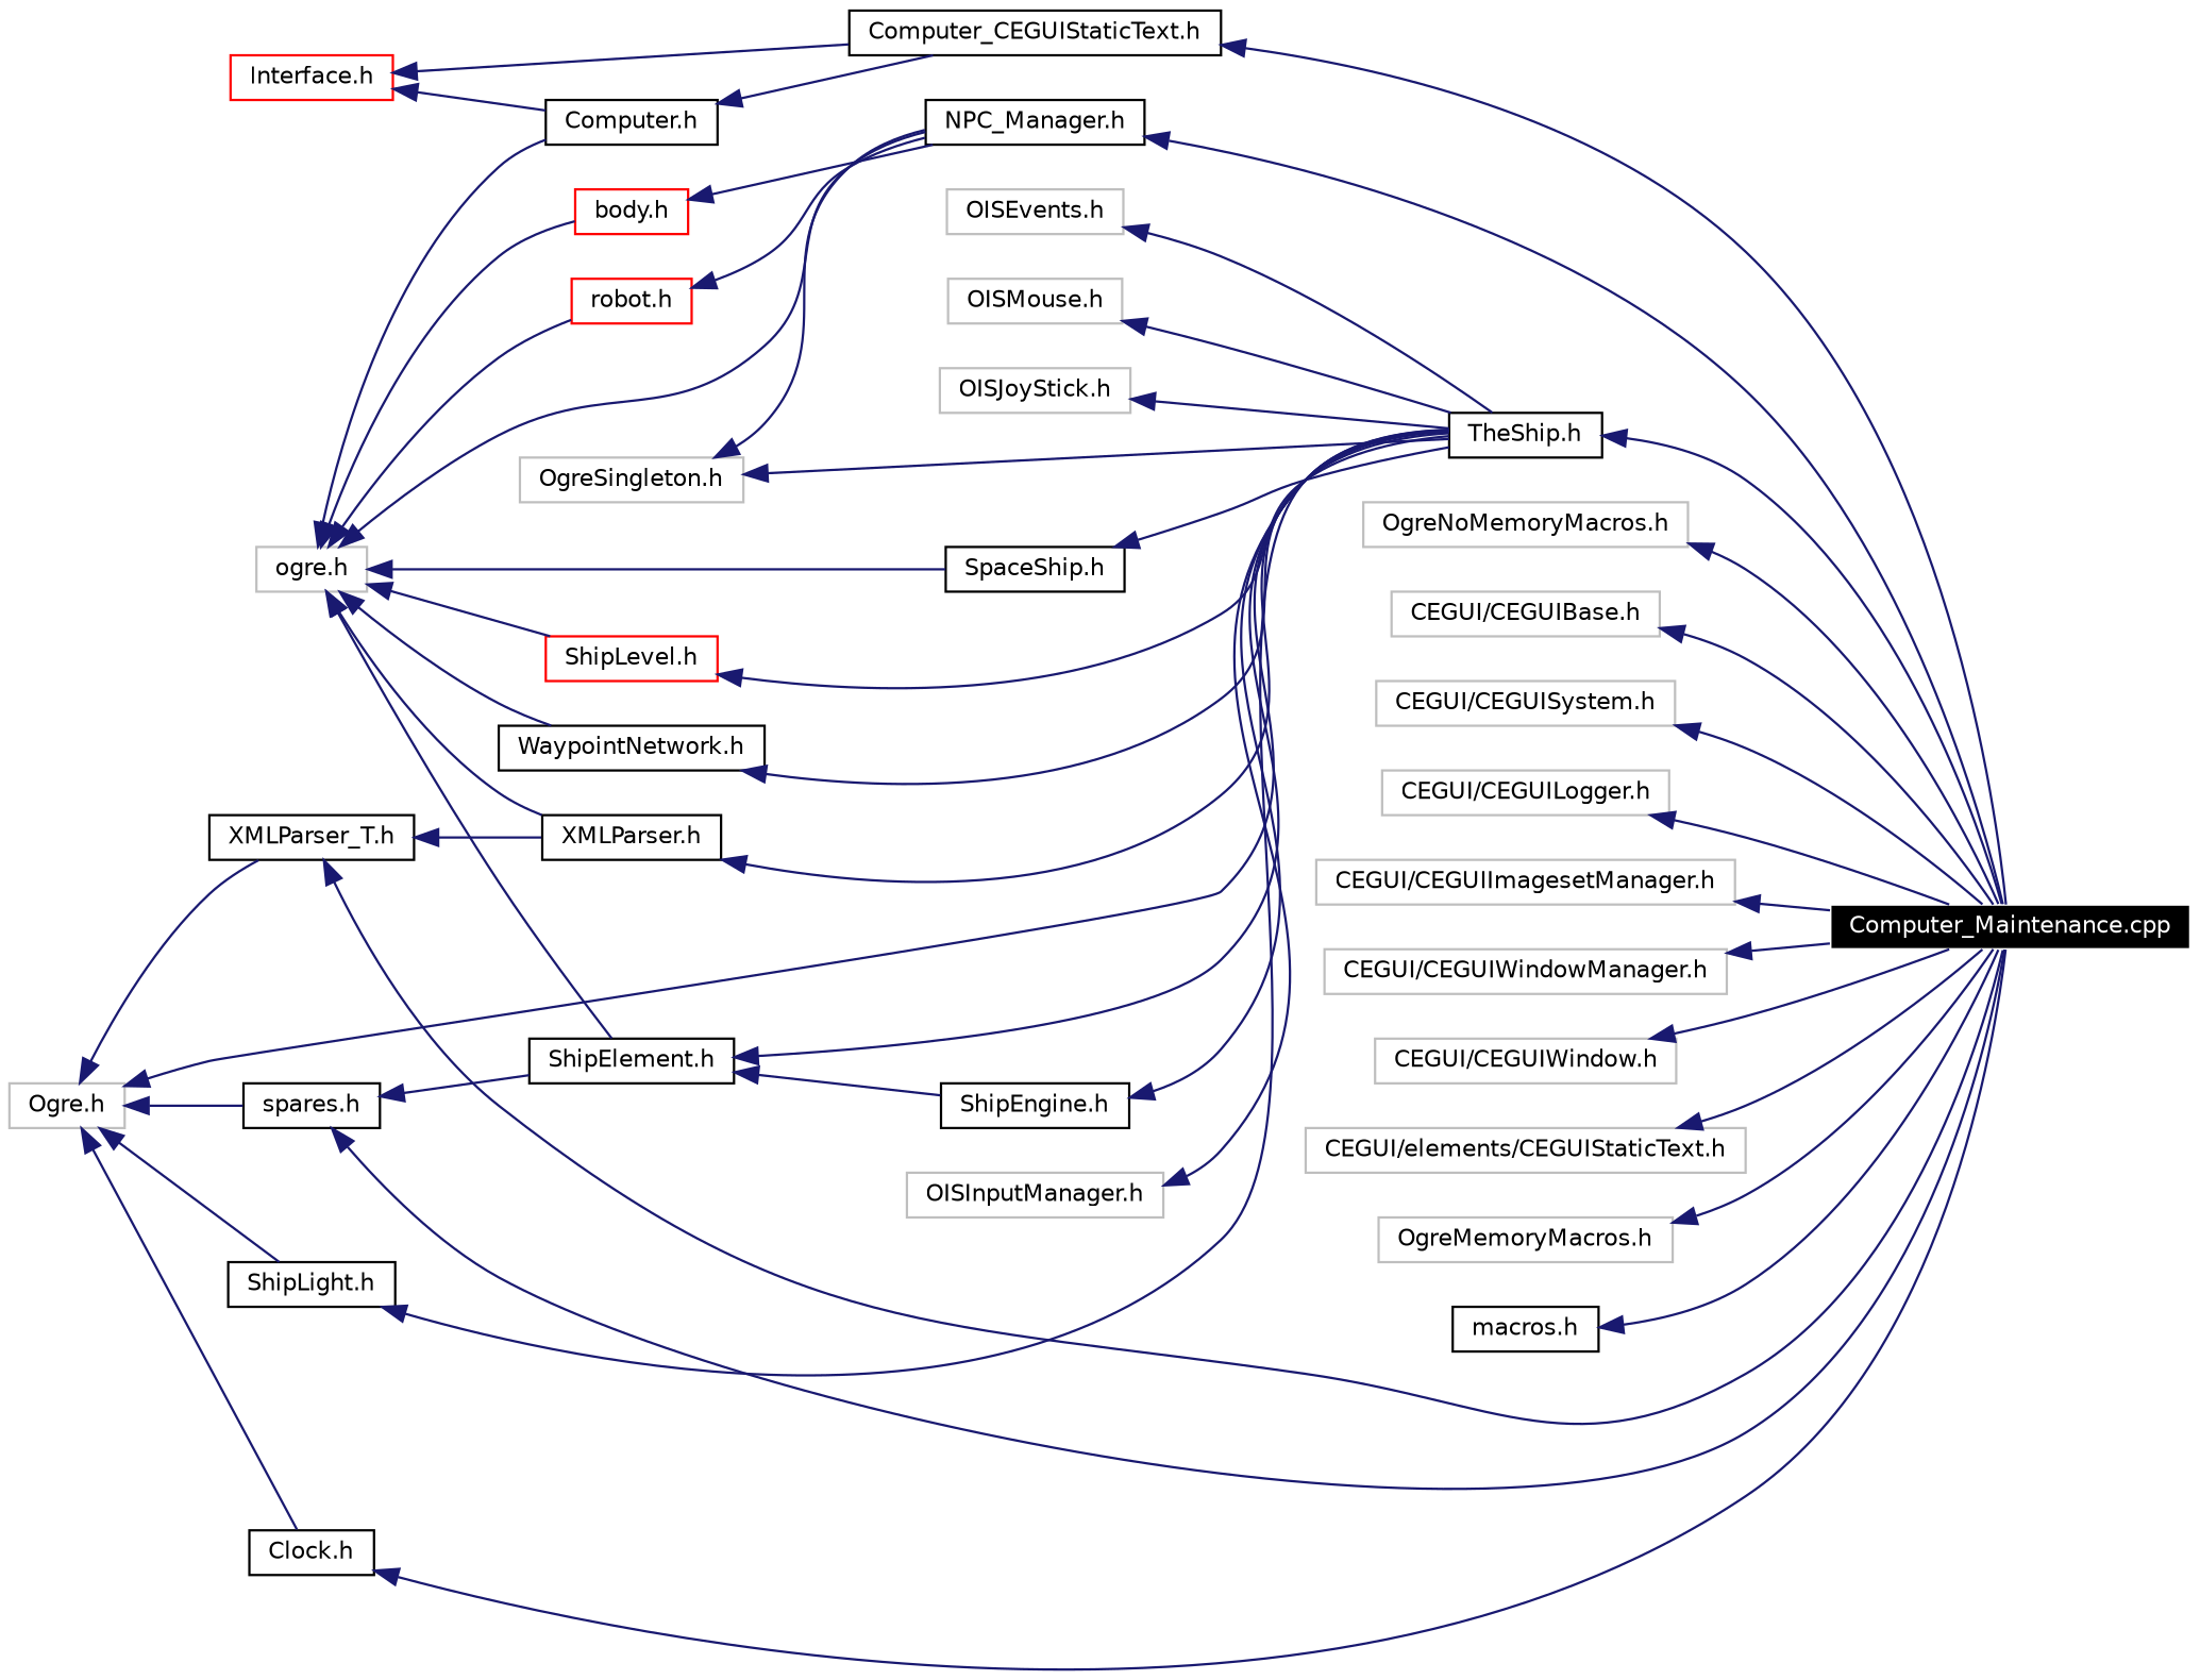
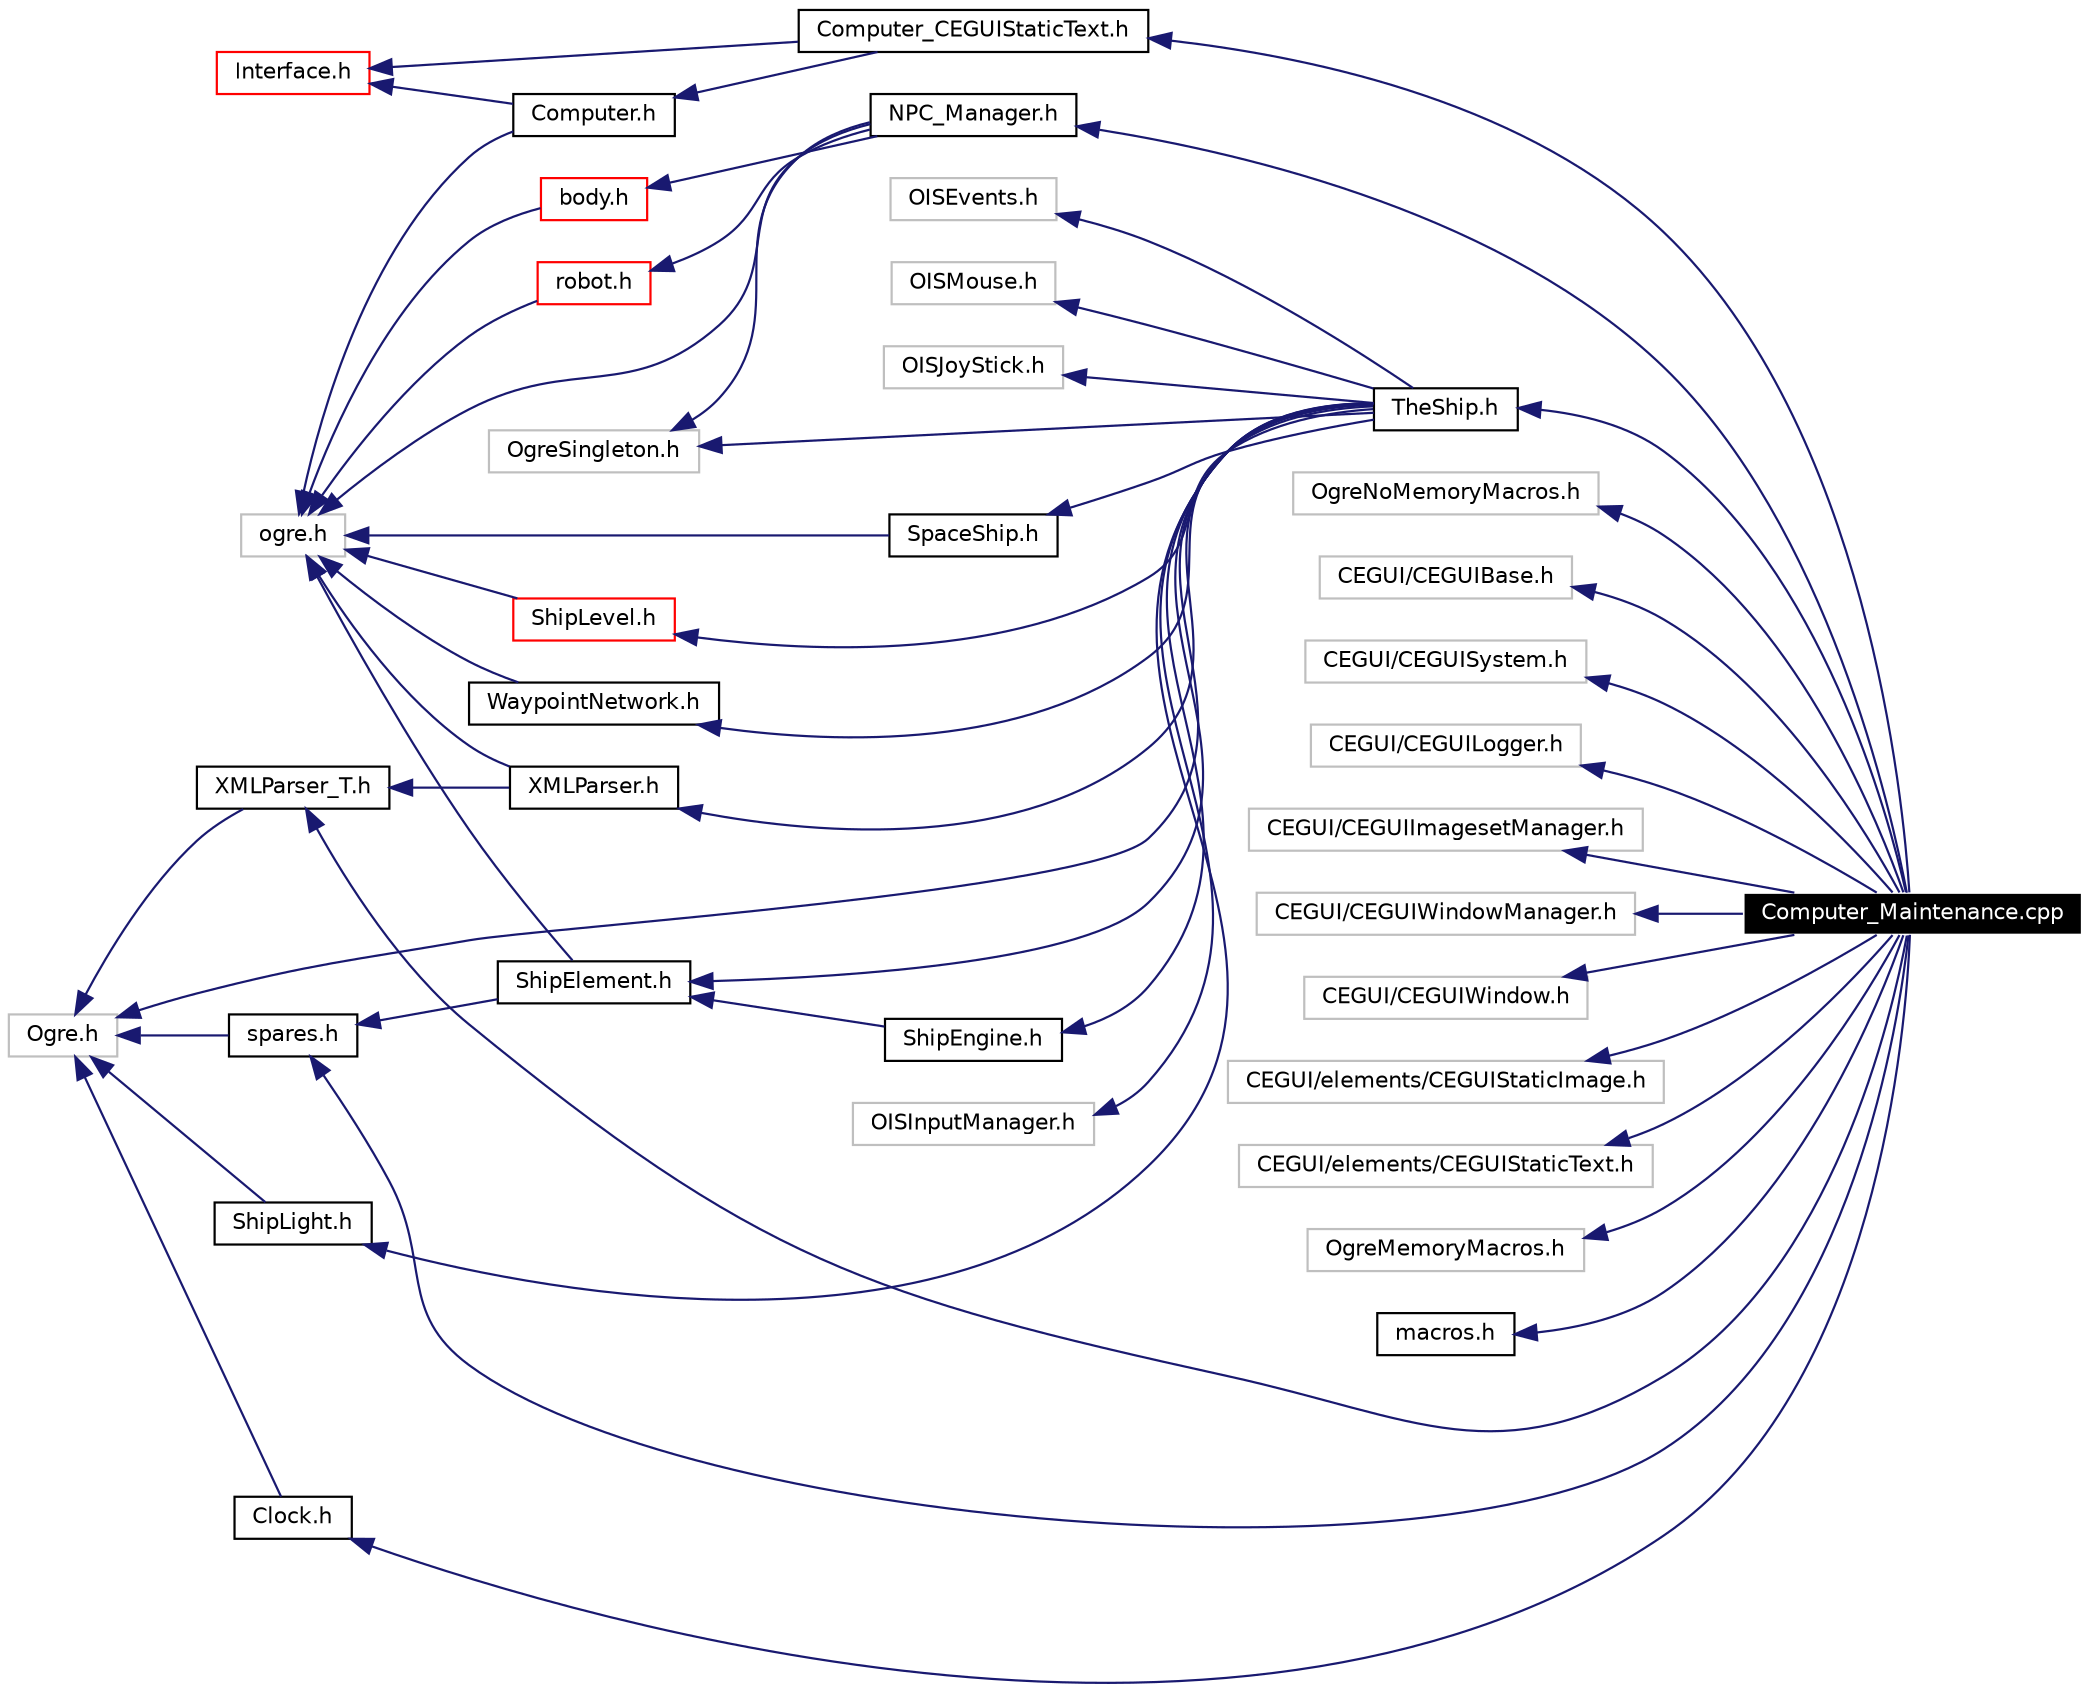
  digraph {
    rankdir=LR
    node [color=grey75 fontname=Helvetica fontsize=10 shape=record]
    edge [color=midnightblue dir=back fontname=Helvetica fontsize=10 labelfontname=Helvetica labelfontsize=10 style=solid]
    n1 [color=white fillcolor=black fontcolor=white height=0.2 label="Computer_Maintenance.cpp" style=filled width=0.4]
    n2 [color=black height=0.2 label="Computer_CEGUIStaticText.h" width=0.4]
    n3 [color=red height=0.2 label="Interface.h" width=0.4]
    n4 [color=black height=0.2 label="Computer.h" width=0.4]
    n5 [height=0.2 label="ogre.h" width=0.4]
    n6 [color=black height=0.2 label="SpaceShip.h" width=0.4]
    n7 [color=red height=0.2 label="ShipLevel.h" width=0.4]
    n8 [color=black height=0.2 label="ShipElement.h" width=0.4]
    n9 [color=black height=0.2 label="WaypointNetwork.h" width=0.4]
    n10 [color=black height=0.2 label="XMLParser.h" width=0.4]
    n11 [color=black height=0.2 label="NPC_Manager.h" width=0.4]
    n12 [color=red height=0.2 label="body.h" width=0.4]
    n13 [color=red height=0.2 label="robot.h" width=0.4]
    n14 [color=black height=0.2 label="TheShip.h" width=0.4]
    n15 [color=black height=0.2 label="ShipEngine.h" width=0.4]
    n16 [height=0.2 label="OgreNoMemoryMacros.h" width=0.4]
    n17 [height=0.2 label="CEGUI/CEGUIBase.h" width=0.4]
    n18 [height=0.2 label="CEGUI/CEGUISystem.h" width=0.4]
    n19 [height=0.2 label="CEGUI/CEGUILogger.h" width=0.4]
    n20 [height=0.2 label="CEGUI/CEGUIImagesetManager.h" width=0.4]
    n21 [height=0.2 label="CEGUI/CEGUIWindowManager.h" width=0.4]
    n22 [height=0.2 label="CEGUI/CEGUIWindow.h" width=0.4]
+   n23 [height=0.2 label="CEGUI/elements/CEGUIStaticImage.h" width=0.4]
    n24 [height=0.2 label="CEGUI/elements/CEGUIStaticText.h" width=0.4]
    n25 [height=0.2 label="OgreMemoryMacros.h" width=0.4]
    n26 [color=black height=0.2 label="macros.h" width=0.4]
    n27 [color=black height=0.2 label="spares.h" width=0.4]
    n28 [height=0.2 label="Ogre.h" width=0.4]
    n29 [color=black height=0.2 label="Clock.h" width=0.4]
    n30 [color=black height=0.2 label="ShipLight.h" width=0.4]
    n31 [color=black height=0.2 label="XMLParser_T.h" width=0.4]
    n32 [height=0.2 label="OISInputManager.h" width=0.4]
    n33 [height=0.2 label="OISEvents.h" width=0.4]
    n34 [height=0.2 label="OISMouse.h" width=0.4]
    n35 [height=0.2 label="OISJoyStick.h" width=0.4]
    n36 [height=0.2 label="OgreSingleton.h" width=0.4]
    n2 -> n1
    n3 -> n2
    n3 -> n4
    n4 -> n2
    n5 -> n4
    n5 -> n6
    n5 -> n7
    n5 -> n8
    n5 -> n9
    n5 -> n10
    n5 -> n11
    n5 -> n12
    n5 -> n13
    n6 -> n14
    n7 -> n14
    n8 -> n14
    n8 -> n15
    n9 -> n14
    n10 -> n14
    n11 -> n1
    n12 -> n11
    n13 -> n11
    n14 -> n1
    n15 -> n14
    n16 -> n1
    n17 -> n1
    n18 -> n1
    n19 -> n1
    n20 -> n1
    n21 -> n1
    n22 -> n1
+   n23 -> n1
    n24 -> n1
    n25 -> n1
    n26 -> n1
    n27 -> n1
    n27 -> n8
    n28 -> n14
    n28 -> n27
    n28 -> n29
    n28 -> n30
    n28 -> n31
    n29 -> n1
    n30 -> n14
    n31 -> n1
    n31 -> n10
    n32 -> n14
    n33 -> n14
    n34 -> n14
    n35 -> n14
    n36 -> n11
    n36 -> n14
  }
